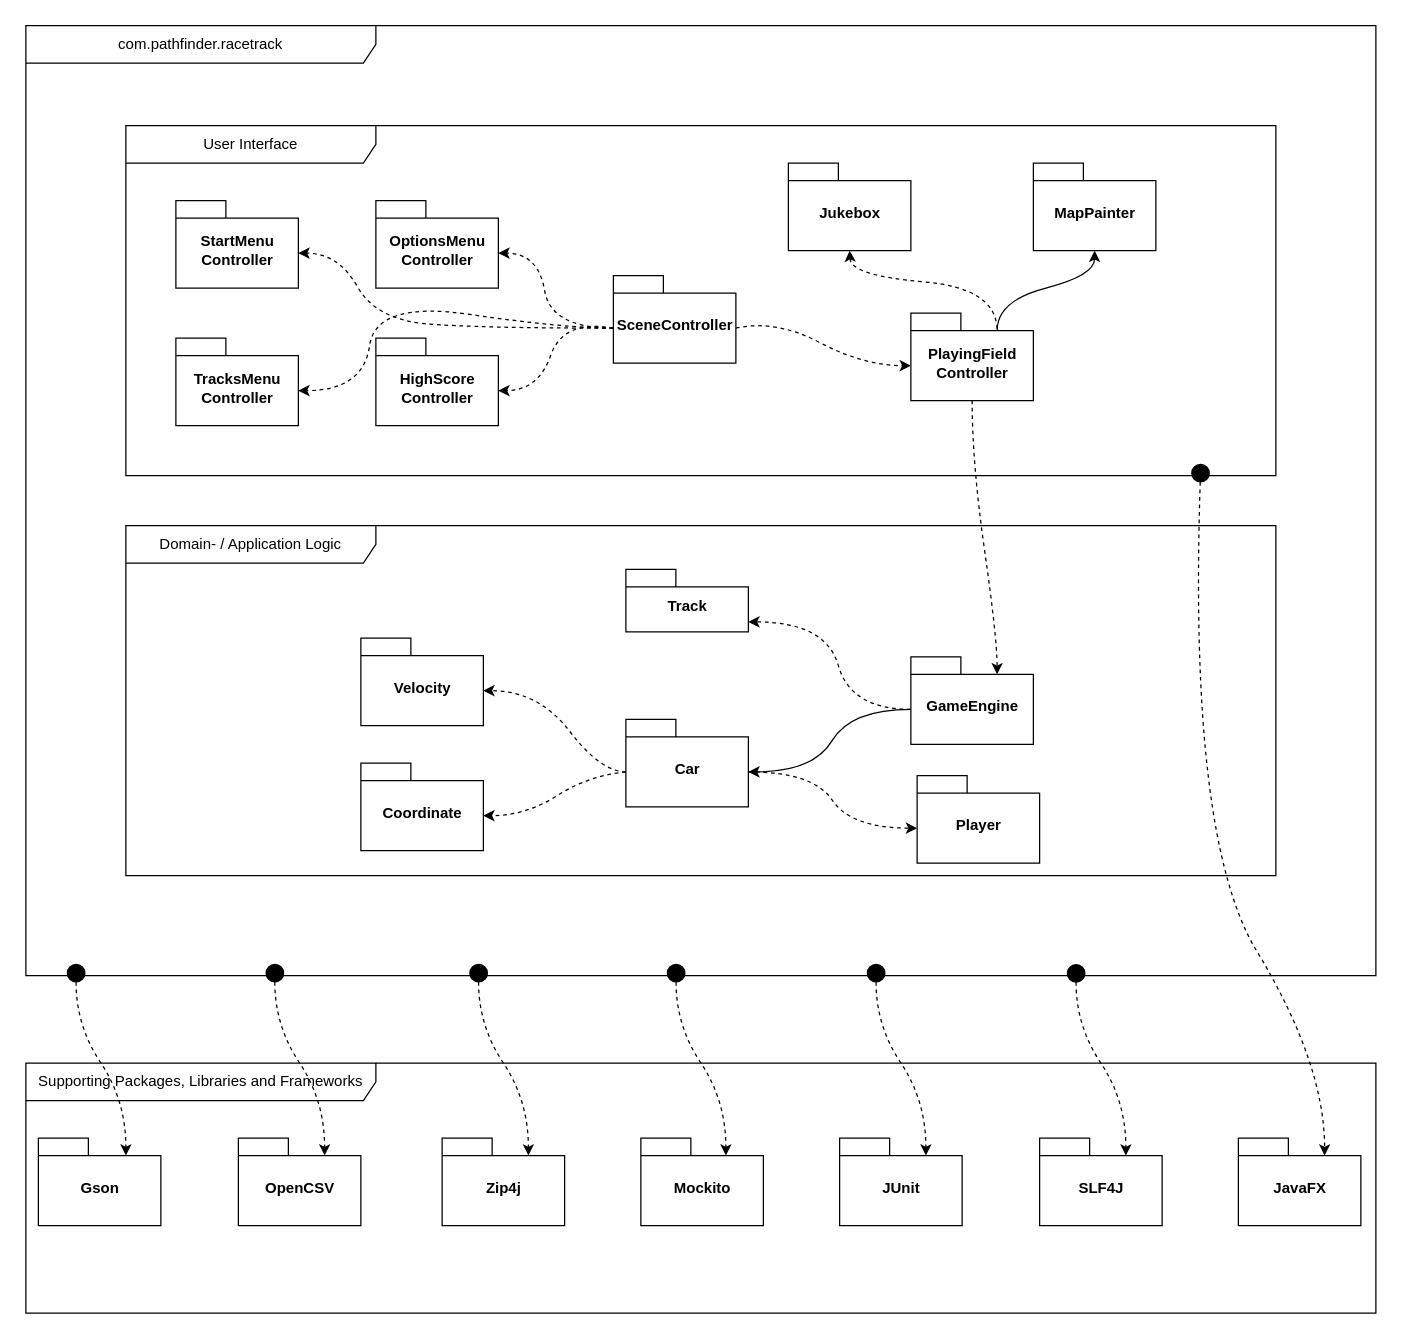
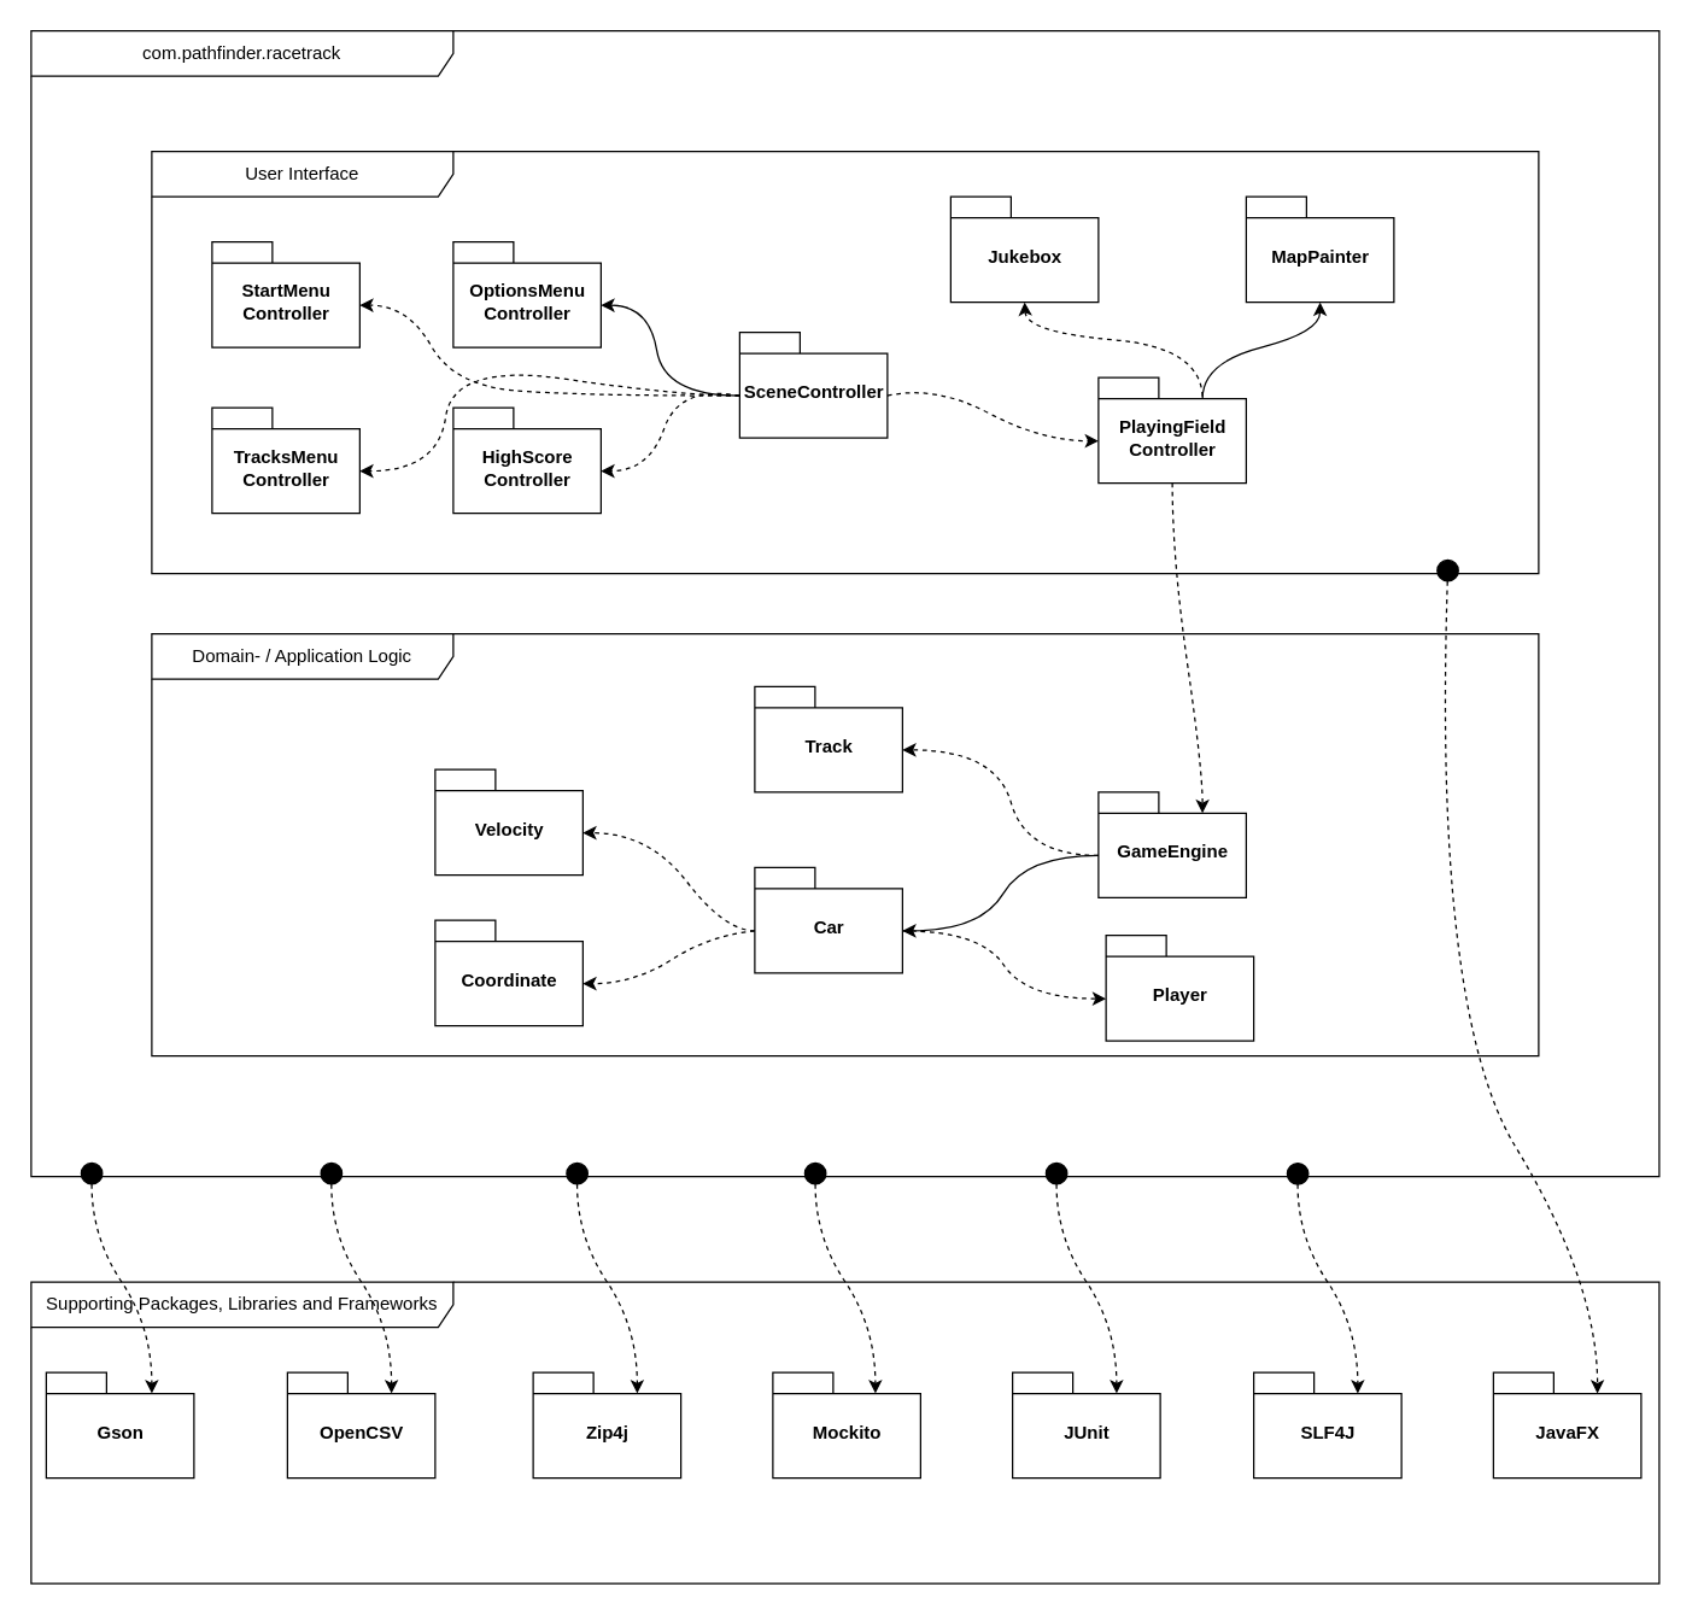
  <mxCell id="0" />
  <mxCell id="1" parent="0" />
  <mxCell id="2" value="com.pathfinder.racetrack" style="shape=umlFrame;whiteSpace=wrap;html=1;width=280;height=30;" parent="1" vertex="1"><mxGeometry x="20" y="20" width="1080" height="760" as="geometry" /></mxCell>
  <mxCell id="3" value="Domain- / Application Logic" style="shape=umlFrame;whiteSpace=wrap;html=1;width=200;height=30;" parent="1" vertex="1"><mxGeometry x="100" y="420" width="920" height="280" as="geometry" /></mxCell>
  <mxCell id="4" value="User Interface" style="shape=umlFrame;whiteSpace=wrap;html=1;width=200;height=30;" parent="1" vertex="1"><mxGeometry x="100" y="100" width="920" height="280" as="geometry" /></mxCell>
  <mxCell id="5" value="Supporting Packages, Libraries and Frameworks" style="shape=umlFrame;whiteSpace=wrap;html=1;width=280;height=30;" parent="1" vertex="1"><mxGeometry x="20" y="850" width="1080" height="200" as="geometry" /></mxCell>
  <mxCell id="6" value="GameEngine" style="shape=folder;fontStyle=1;spacingTop=10;tabWidth=40;tabHeight=14;tabPosition=left;html=1;" parent="1" vertex="1"><mxGeometry x="728" y="525" width="98" height="70" as="geometry" /></mxCell>
- <mxCell id="7" value="Track" style="shape=folder;fontStyle=1;spacingTop=10;tabWidth=40;tabHeight=14;tabPosition=left;html=1;" parent="1" vertex="1"><mxGeometry x="500" y="455" width="98" height="50" as="geometry" /></mxCell>
+ <mxCell id="7" value="Track" style="shape=folder;fontStyle=1;spacingTop=10;tabWidth=40;tabHeight=14;tabPosition=left;html=1;" parent="1" vertex="1"><mxGeometry x="500" y="455" width="98" height="70" as="geometry" /></mxCell>
  <mxCell id="8" value="Car" style="shape=folder;fontStyle=1;spacingTop=10;tabWidth=40;tabHeight=14;tabPosition=left;html=1;" parent="1" vertex="1"><mxGeometry x="500" y="575" width="98" height="70" as="geometry" /></mxCell>
  <mxCell id="9" value="Player" style="shape=folder;fontStyle=1;spacingTop=10;tabWidth=40;tabHeight=14;tabPosition=left;html=1;" parent="1" vertex="1"><mxGeometry x="733" y="620" width="98" height="70" as="geometry" /></mxCell>
  <mxCell id="10" value="PlayingField&lt;br&gt;Controller" style="shape=folder;fontStyle=1;spacingTop=10;tabWidth=40;tabHeight=14;tabPosition=left;html=1;" parent="1" vertex="1"><mxGeometry x="728" y="250" width="98" height="70" as="geometry" /></mxCell>
  <mxCell id="11" value="SceneController" style="shape=folder;fontStyle=1;spacingTop=10;tabWidth=40;tabHeight=14;tabPosition=left;html=1;" parent="1" vertex="1"><mxGeometry x="490" y="220" width="98" height="70" as="geometry" /></mxCell>
  <mxCell id="12" value="MapPainter" style="shape=folder;fontStyle=1;spacingTop=10;tabWidth=40;tabHeight=14;tabPosition=left;html=1;" parent="1" vertex="1"><mxGeometry x="826" y="130" width="98" height="70" as="geometry" /></mxCell>
  <mxCell id="13" value="Jukebox" style="shape=folder;fontStyle=1;spacingTop=10;tabWidth=40;tabHeight=14;tabPosition=left;html=1;" parent="1" vertex="1"><mxGeometry x="630" y="130" width="98" height="70" as="geometry" /></mxCell>
  <mxCell id="14" value="JavaFX" style="shape=folder;fontStyle=1;spacingTop=10;tabWidth=40;tabHeight=14;tabPosition=left;html=1;" parent="1" vertex="1"><mxGeometry x="990" y="910" width="98" height="70" as="geometry" /></mxCell>
  <mxCell id="15" value="JUnit" style="shape=folder;fontStyle=1;spacingTop=10;tabWidth=40;tabHeight=14;tabPosition=left;html=1;" parent="1" vertex="1"><mxGeometry x="671" y="910" width="98" height="70" as="geometry" /></mxCell>
  <mxCell id="16" value="SLF4J" style="shape=folder;fontStyle=1;spacingTop=10;tabWidth=40;tabHeight=14;tabPosition=left;html=1;" parent="1" vertex="1"><mxGeometry x="831" y="910" width="98" height="70" as="geometry" /></mxCell>
  <mxCell id="17" value="" style="endArrow=classic;html=1;dashed=1;exitX=0;exitY=0;exitDx=98;exitDy=42;exitPerimeter=0;entryX=0;entryY=0;entryDx=0;entryDy=42;entryPerimeter=0;curved=1;" parent="1" source="11" target="10" edge="1"><mxGeometry width="50" height="50" relative="1" as="geometry"><mxPoint y="320" as="sourcePoint" x="300" /><mxPoint x="640" y="292" as="targetPoint" /><Array as="points"><mxPoint x="620" y="255" /><mxPoint x="690" y="292" /></Array></mxGeometry></mxCell>
  <mxCell id="18" value="" style="endArrow=classic;html=1;dashed=1;curved=1;exitX=0.5;exitY=1;exitDx=0;exitDy=0;exitPerimeter=0;entryX=0;entryY=0;entryDx=69;entryDy=14;entryPerimeter=0;" parent="1" source="10" target="6" edge="1"><mxGeometry width="50" height="50" relative="1" as="geometry"><mxPoint x="-90" y="480" as="sourcePoint" /><mxPoint x="-40" y="430" as="targetPoint" /><Array as="points"><mxPoint x="777" y="370" /><mxPoint x="797" y="510" /></Array></mxGeometry></mxCell>
  <mxCell id="19" value="" style="endArrow=classic;html=1;dashed=1;curved=1;exitX=0;exitY=0;exitDx=0;exitDy=42;exitPerimeter=0;entryX=0;entryY=0;entryDx=98;entryDy=42;entryPerimeter=0;" parent="1" source="6" target="7" edge="1"><mxGeometry width="50" height="50" relative="1" as="geometry"><mxPoint x="108" y="560" as="sourcePoint" /><mxPoint x="158" y="510" as="targetPoint" /><Array as="points"><mxPoint x="680" y="567" /><mxPoint x="660" y="497" /></Array></mxGeometry></mxCell>
  <mxCell id="20" value="" style="endArrow=classic;html=1;dashed=0;curved=1;exitX=0;exitY=0;exitDx=0;exitDy=42;exitPerimeter=0;entryX=0;entryY=0;entryDx=98;entryDy=42;entryPerimeter=0;" parent="1" source="6" target="8" edge="1"><mxGeometry width="50" height="50" relative="1" as="geometry"><mxPoint x="138" y="600" as="sourcePoint" /><mxPoint x="188" y="550" as="targetPoint" /><Array as="points"><mxPoint x="680" y="567" /><mxPoint x="650" y="617" /></Array></mxGeometry></mxCell>
  <mxCell id="21" value="" style="endArrow=classic;html=1;dashed=1;exitX=0;exitY=0;exitDx=98;exitDy=42;exitPerimeter=0;entryX=0;entryY=0;entryDx=0;entryDy=42;entryPerimeter=0;curved=1;startArrow=none;startFill=0;endFill=1;" parent="1" source="8" target="9" edge="1"><mxGeometry width="50" height="50" relative="1" as="geometry"><mxPoint x="-80" y="530" as="sourcePoint" /><mxPoint x="-30" y="480" as="targetPoint" /><Array as="points"><mxPoint x="650" y="617" /><mxPoint x="680" y="662" /></Array></mxGeometry></mxCell>
  <mxCell id="22" value="" style="endArrow=classic;html=1;dashed=1;entryX=0;entryY=0;entryDx=69;entryDy=14;entryPerimeter=0;strokeColor=none;" parent="1" source="2" target="16" edge="1"><mxGeometry width="50" height="50" relative="1" as="geometry"><mxPoint x="-120" y="820" as="sourcePoint" /><mxPoint x="-70" y="770" as="targetPoint" /><Array as="points"><mxPoint x="610" y="860" /></Array></mxGeometry></mxCell>
  <mxCell id="23" value="" style="endArrow=classic;html=1;dashed=1;entryX=0;entryY=0;entryDx=69;entryDy=14;entryPerimeter=0;curved=1;startArrow=circle;startFill=1;" parent="1" target="14" edge="1"><mxGeometry width="50" height="50" relative="1" as="geometry"><mxPoint x="960" y="370" as="sourcePoint" /><mxPoint x="960" y="790" as="targetPoint" /><Array as="points"><mxPoint x="950" y="670" /><mxPoint x="1059" y="850" /></Array></mxGeometry></mxCell>
  <mxCell id="24" value="HighScore&lt;br&gt;Controller" style="shape=folder;fontStyle=1;spacingTop=10;tabWidth=40;tabHeight=14;tabPosition=left;html=1;" vertex="1" parent="1"><mxGeometry y="270" width="98" height="70" as="geometry" x="300" /></mxCell>
  <mxCell id="25" value="Mockito" style="shape=folder;fontStyle=1;spacingTop=10;tabWidth=40;tabHeight=14;tabPosition=left;html=1;" vertex="1" parent="1"><mxGeometry x="512" y="910" width="98" height="70" as="geometry" /></mxCell>
  <mxCell id="26" value="Zip4j" style="shape=folder;fontStyle=1;spacingTop=10;tabWidth=40;tabHeight=14;tabPosition=left;html=1;" vertex="1" parent="1"><mxGeometry x="353" y="910" width="98" height="70" as="geometry" /></mxCell>
  <mxCell id="27" value="OpenCSV" style="shape=folder;fontStyle=1;spacingTop=10;tabWidth=40;tabHeight=14;tabPosition=left;html=1;" vertex="1" parent="1"><mxGeometry x="190" y="910" width="98" height="70" as="geometry" /></mxCell>
  <mxCell id="28" value="Gson" style="shape=folder;fontStyle=1;spacingTop=10;tabWidth=40;tabHeight=14;tabPosition=left;html=1;" vertex="1" parent="1"><mxGeometry x="30" y="910" width="98" height="70" as="geometry" /></mxCell>
  <mxCell id="29" value="" style="endArrow=classic;html=1;entryX=0;entryY=0;entryDx=69;entryDy=14;entryPerimeter=0;startArrow=circle;startFill=1;exitX=0.778;exitY=0.987;exitDx=0;exitDy=0;exitPerimeter=0;curved=1;dashed=1;" edge="1" parent="1" source="2" target="16"><mxGeometry width="50" height="50" relative="1" as="geometry"><mxPoint x="900" y="820" as="sourcePoint" /><mxPoint x="900" y="920" as="targetPoint" /><Array as="points"><mxPoint x="860" y="820" /><mxPoint x="900" y="880" /></Array></mxGeometry></mxCell>
  <mxCell id="30" value="" style="endArrow=classic;html=1;entryX=0;entryY=0;entryDx=69;entryDy=14;entryPerimeter=0;startArrow=circle;startFill=1;exitX=0.778;exitY=0.987;exitDx=0;exitDy=0;exitPerimeter=0;curved=1;dashed=1;" edge="1" parent="1"><mxGeometry width="50" height="50" relative="1" as="geometry"><mxPoint x="700.24" y="770" as="sourcePoint" /><mxPoint x="740" y="923.88" as="targetPoint" /><Array as="points"><mxPoint x="700" y="819.88" /><mxPoint x="740" y="879.88" /></Array></mxGeometry></mxCell>
  <mxCell id="31" value="" style="endArrow=classic;html=1;entryX=0;entryY=0;entryDx=69;entryDy=14;entryPerimeter=0;startArrow=circle;startFill=1;exitX=0.778;exitY=0.987;exitDx=0;exitDy=0;exitPerimeter=0;curved=1;dashed=1;" edge="1" parent="1"><mxGeometry width="50" height="50" relative="1" as="geometry"><mxPoint x="540.24" y="770" as="sourcePoint" /><mxPoint x="580" y="923.88" as="targetPoint" /><Array as="points"><mxPoint x="540" y="819.88" /><mxPoint x="580" y="879.88" /></Array></mxGeometry></mxCell>
  <mxCell id="32" value="" style="endArrow=classic;html=1;entryX=0;entryY=0;entryDx=69;entryDy=14;entryPerimeter=0;startArrow=circle;startFill=1;exitX=0.778;exitY=0.987;exitDx=0;exitDy=0;exitPerimeter=0;curved=1;dashed=1;" edge="1" parent="1"><mxGeometry width="50" height="50" relative="1" as="geometry"><mxPoint x="382.24" y="770" as="sourcePoint" /><mxPoint x="422" y="923.88" as="targetPoint" /><Array as="points"><mxPoint x="382" y="819.88" /><mxPoint x="422" y="879.88" /></Array></mxGeometry></mxCell>
  <mxCell id="33" value="" style="endArrow=classic;html=1;entryX=0;entryY=0;entryDx=69;entryDy=14;entryPerimeter=0;startArrow=circle;startFill=1;exitX=0.778;exitY=0.987;exitDx=0;exitDy=0;exitPerimeter=0;curved=1;dashed=1;" edge="1" parent="1"><mxGeometry width="50" height="50" relative="1" as="geometry"><mxPoint x="219.24" y="770" as="sourcePoint" /><mxPoint x="259" y="923.88" as="targetPoint" /><Array as="points"><mxPoint x="219" y="819.88" /><mxPoint x="259" y="879.88" /></Array></mxGeometry></mxCell>
  <mxCell id="34" value="" style="endArrow=classic;html=1;entryX=0;entryY=0;entryDx=69;entryDy=14;entryPerimeter=0;startArrow=circle;startFill=1;exitX=0.778;exitY=0.987;exitDx=0;exitDy=0;exitPerimeter=0;curved=1;dashed=1;" edge="1" parent="1"><mxGeometry width="50" height="50" relative="1" as="geometry"><mxPoint x="60.24" y="770" as="sourcePoint" /><mxPoint x="100" y="923.88" as="targetPoint" /><Array as="points"><mxPoint x="60" y="819.88" /><mxPoint x="100" y="879.88" /></Array></mxGeometry></mxCell>
  <mxCell id="35" value="" style="endArrow=none;html=1;dashed=1;exitX=0.5;exitY=1;exitDx=0;exitDy=0;exitPerimeter=0;entryX=0;entryY=0;entryDx=69;entryDy=14;entryPerimeter=0;curved=1;endFill=0;startArrow=classic;startFill=1;" edge="1" parent="1" source="13" target="10"><mxGeometry width="50" height="50" relative="1" as="geometry"><mxPoint x="710" y="302" as="sourcePoint" /><mxPoint x="650" y="302" as="targetPoint" /><Array as="points"><mxPoint x="680" y="220" /><mxPoint x="797" y="230" /></Array></mxGeometry></mxCell>
  <mxCell id="36" value="" style="endArrow=none;html=1;dashed=0;exitX=0.5;exitY=1;exitDx=0;exitDy=0;exitPerimeter=0;entryX=0;entryY=0;entryDx=69;entryDy=14;entryPerimeter=0;curved=1;startArrow=classic;startFill=1;endFill=0;" edge="1" parent="1" source="12" target="10"><mxGeometry width="50" height="50" relative="1" as="geometry"><mxPoint x="689" y="210" as="sourcePoint" /><mxPoint x="779" y="274" as="targetPoint" /><Array as="points"><mxPoint x="875" y="220" /><mxPoint x="797" y="240" /></Array></mxGeometry></mxCell>
  <mxCell id="37" value="StartMenu&lt;br&gt;Controller" style="shape=folder;fontStyle=1;spacingTop=10;tabWidth=40;tabHeight=14;tabPosition=left;html=1;" vertex="1" parent="1"><mxGeometry x="140" y="160" width="98" height="70" as="geometry" /></mxCell>
  <mxCell id="38" value="TracksMenu&lt;br&gt;Controller" style="shape=folder;fontStyle=1;spacingTop=10;tabWidth=40;tabHeight=14;tabPosition=left;html=1;" vertex="1" parent="1"><mxGeometry x="140" y="270" width="98" height="70" as="geometry" /></mxCell>
  <mxCell id="39" value="OptionsMenu&lt;br&gt;Controller" style="shape=folder;fontStyle=1;spacingTop=10;tabWidth=40;tabHeight=14;tabPosition=left;html=1;" vertex="1" parent="1"><mxGeometry y="160" width="98" height="70" as="geometry" x="300" /></mxCell>
- <mxCell id="40" value="" style="endArrow=classic;html=1;dashed=1;exitX=0;exitY=0;exitDx=0;exitDy=42;exitPerimeter=0;entryX=0;entryY=0;entryDx=98;entryDy=42;entryPerimeter=0;curved=1;" edge="1" parent="1" source="11" target="39"><mxGeometry width="50" height="50" relative="1" as="geometry"><mxPoint x="568" y="272" as="sourcePoint" /><mxPoint x="738" y="322" as="targetPoint" /><Array as="points"><mxPoint x="440" y="262" /><mxPoint x="430" y="202" /></Array></mxGeometry></mxCell>
+ <mxCell id="40" value="" style="endArrow=classic;html=1;dashed=0;exitX=0;exitY=0;exitDx=0;exitDy=42;exitPerimeter=0;entryX=0;entryY=0;entryDx=98;entryDy=42;entryPerimeter=0;curved=1;" edge="1" parent="1" source="11" target="39"><mxGeometry width="50" height="50" relative="1" as="geometry"><mxPoint x="568" y="272" as="sourcePoint" /><mxPoint x="738" y="322" as="targetPoint" /><Array as="points"><mxPoint x="440" y="262" /><mxPoint x="430" y="202" /></Array></mxGeometry></mxCell>
  <mxCell id="41" value="" style="endArrow=classic;html=1;dashed=1;exitX=0;exitY=0;exitDx=0;exitDy=42;exitPerimeter=0;entryX=0;entryY=0;entryDx=98;entryDy=42;entryPerimeter=0;curved=1;" edge="1" parent="1" source="11" target="24"><mxGeometry width="50" height="50" relative="1" as="geometry"><mxPoint x="470" y="272" as="sourcePoint" /><mxPoint x="408" y="212" as="targetPoint" /><Array as="points"><mxPoint x="450" y="255" /><mxPoint x="430" y="312" /></Array></mxGeometry></mxCell>
  <mxCell id="42" value="" style="endArrow=classic;html=1;dashed=1;exitX=0;exitY=0;exitDx=0;exitDy=42;exitPerimeter=0;entryX=0;entryY=0;entryDx=98;entryDy=42;entryPerimeter=0;curved=1;" edge="1" parent="1" source="11" target="37"><mxGeometry width="50" height="50" relative="1" as="geometry"><mxPoint x="470" y="272" as="sourcePoint" /><mxPoint x="408" y="322" as="targetPoint" /><Array as="points"><mxPoint x="380" y="262" /><mxPoint y="255" x="300" /><mxPoint x="270" y="202" /></Array></mxGeometry></mxCell>
  <mxCell id="43" value="" style="endArrow=classic;html=1;dashed=1;exitX=0;exitY=0;exitDx=0;exitDy=42;exitPerimeter=0;entryX=0;entryY=0;entryDx=98;entryDy=42;entryPerimeter=0;curved=1;" edge="1" parent="1" source="11" target="38"><mxGeometry width="50" height="50" relative="1" as="geometry"><mxPoint x="470" y="272" as="sourcePoint" /><mxPoint x="248" y="212" as="targetPoint" /><Array as="points"><mxPoint x="450" y="262" /><mxPoint y="240" x="300" /><mxPoint x="290" y="312" /></Array></mxGeometry></mxCell>
  <mxCell id="44" value="Velocity" style="shape=folder;fontStyle=1;spacingTop=10;tabWidth=40;tabHeight=14;tabPosition=left;html=1;" vertex="1" parent="1"><mxGeometry x="288" y="510" width="98" height="70" as="geometry" /></mxCell>
  <mxCell id="45" value="Coordinate" style="shape=folder;fontStyle=1;spacingTop=10;tabWidth=40;tabHeight=14;tabPosition=left;html=1;" vertex="1" parent="1"><mxGeometry x="288" y="610" width="98" height="70" as="geometry" /></mxCell>
  <mxCell id="46" value="" style="endArrow=classic;html=1;dashed=1;exitX=0;exitY=0;exitDx=0;exitDy=42;exitPerimeter=0;entryX=0;entryY=0;entryDx=98;entryDy=42;entryPerimeter=0;curved=1;" edge="1" parent="1" source="8" target="44"><mxGeometry width="50" height="50" relative="1" as="geometry"><mxPoint x="410" y="540" as="sourcePoint" /><mxPoint x="460" y="490" as="targetPoint" /><Array as="points"><mxPoint x="480" y="617" /><mxPoint x="430" y="552" /></Array></mxGeometry></mxCell>
  <mxCell id="47" value="" style="endArrow=classic;html=1;dashed=1;exitX=0;exitY=0;exitDx=0;exitDy=42;exitPerimeter=0;entryX=0;entryY=0;entryDx=98;entryDy=42;entryPerimeter=0;curved=1;" edge="1" parent="1" source="8" target="45"><mxGeometry width="50" height="50" relative="1" as="geometry"><mxPoint x="510" y="627" as="sourcePoint" /><mxPoint x="396" y="562" as="targetPoint" /><Array as="points"><mxPoint x="470" y="620" /><mxPoint x="420" y="652" /></Array></mxGeometry></mxCell>
